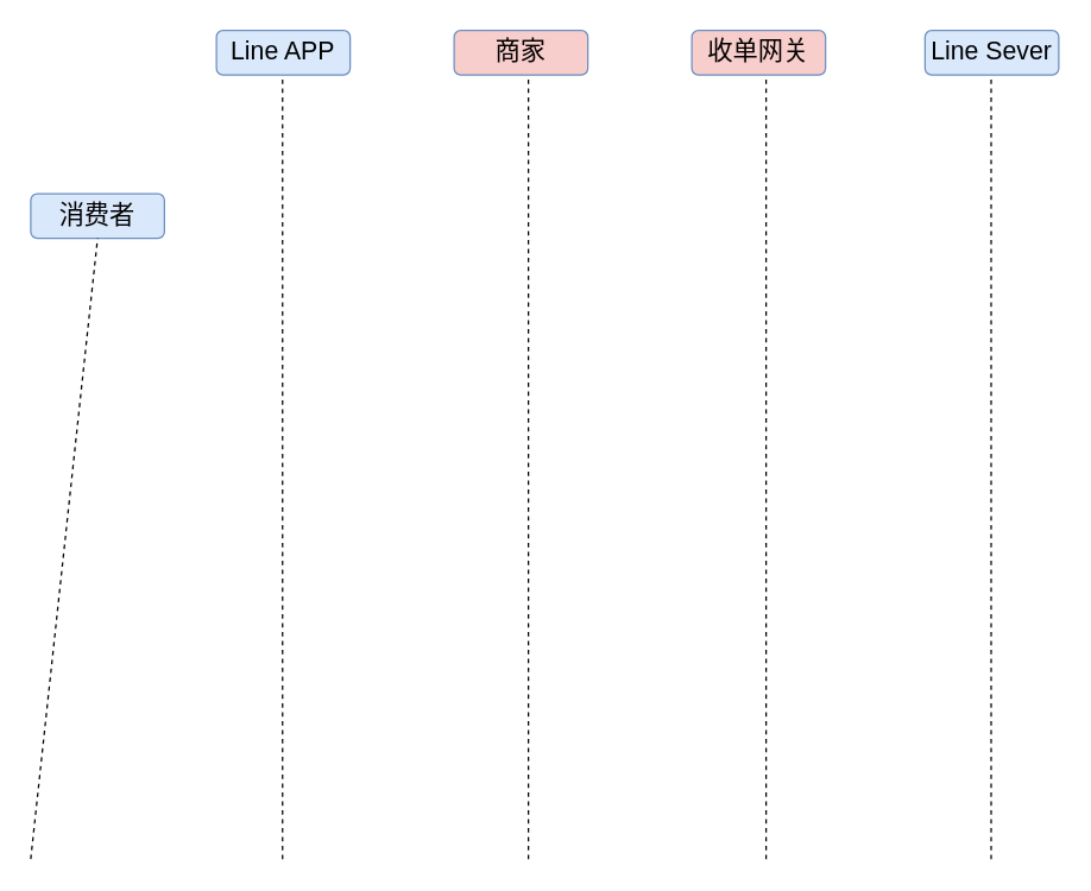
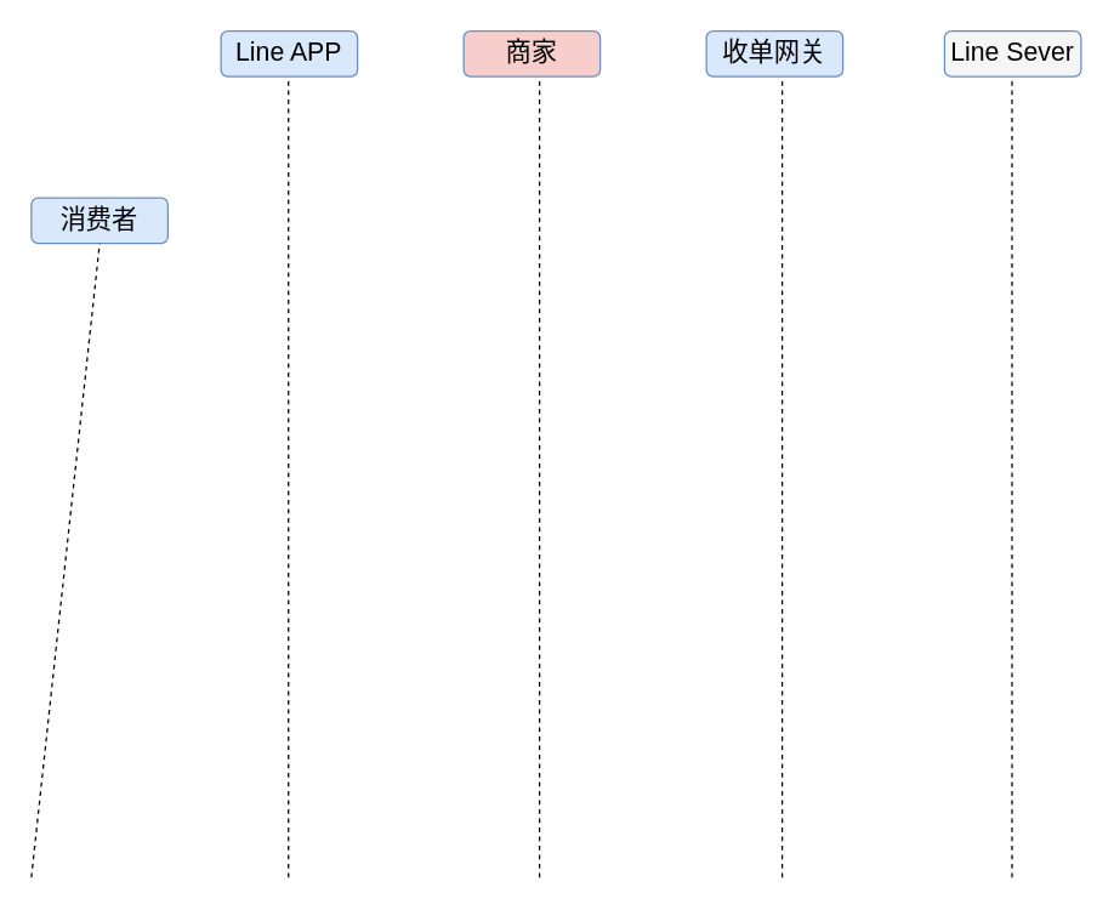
  <mxCell id="0" />
  <mxCell id="1" parent="0" />
  <mxCell id="2" value="消费者" style="rounded=1;whiteSpace=wrap;html=1;fillColor=#dae8fc;strokeColor=#6c8ebf;fontSize=17;" vertex="1" parent="1"><mxGeometry x="20" y="130" width="90" height="30" as="geometry" /></mxCell>
  <mxCell id="3" value="Line APP" style="rounded=1;whiteSpace=wrap;html=1;fillColor=#dae8fc;strokeColor=#6c8ebf;fontSize=17;" vertex="1" parent="1"><mxGeometry x="145" y="20" width="90" height="30" as="geometry" /></mxCell>
  <mxCell id="4" value="商家" style="rounded=1;whiteSpace=wrap;html=1;fillColor=#f8cecc;strokeColor=#6c8ebf;fontSize=17;" vertex="1" parent="1"><mxGeometry x="305" y="20" width="90" height="30" as="geometry" /></mxCell>
- <mxCell id="5" value="收单网关" style="rounded=1;whiteSpace=wrap;html=1;fillColor=#f8cecc;strokeColor=#6c8ebf;fontSize=17;" vertex="1" parent="1"><mxGeometry x="465" y="20" width="90" height="30" as="geometry" /></mxCell>
- <mxCell id="6" value="Line Sever" style="rounded=1;whiteSpace=wrap;html=1;fillColor=#dae8fc;strokeColor=#6c8ebf;fontSize=17;" vertex="1" parent="1"><mxGeometry x="622" y="20" width="90" height="30" as="geometry" /></mxCell>
+ <mxCell id="5" value="收单网关" style="rounded=1;whiteSpace=wrap;html=1;fillColor=#dae8fc;strokeColor=#6c8ebf;fontSize=17;" vertex="1" parent="1"><mxGeometry x="465" y="20" width="90" height="30" as="geometry" /></mxCell>
+ <mxCell id="6" value="Line Sever" style="rounded=1;whiteSpace=wrap;html=1;fillColor=#f5f5f5;strokeColor=#6c8ebf;fontSize=17;" vertex="1" parent="1"><mxGeometry x="622" y="20" width="90" height="30" as="geometry" /></mxCell>
  <mxCell id="7" value="" style="endArrow=none;dashed=1;html=1;fontSize=17;entryX=0.5;entryY=1;entryDx=0;entryDy=0;" edge="1" parent="1" target="2"><mxGeometry width="50" height="50" relative="1" as="geometry"><mxPoint x="20" y="578" as="sourcePoint" /><mxPoint x="25" y="200" as="targetPoint" /></mxGeometry></mxCell>
  <mxCell id="8" value="" style="endArrow=none;dashed=1;html=1;fontSize=17;entryX=0.5;entryY=1;entryDx=0;entryDy=0;" edge="1" parent="1"><mxGeometry width="50" height="50" relative="1" as="geometry"><mxPoint x="189.5" y="578" as="sourcePoint" /><mxPoint x="189.5" y="50" as="targetPoint" /></mxGeometry></mxCell>
  <mxCell id="9" value="" style="endArrow=none;dashed=1;html=1;fontSize=17;entryX=0.5;entryY=1;entryDx=0;entryDy=0;" edge="1" parent="1"><mxGeometry width="50" height="50" relative="1" as="geometry"><mxPoint x="355" y="578" as="sourcePoint" /><mxPoint x="355" y="50" as="targetPoint" /></mxGeometry></mxCell>
  <mxCell id="10" value="" style="endArrow=none;dashed=1;html=1;fontSize=17;entryX=0.5;entryY=1;entryDx=0;entryDy=0;" edge="1" parent="1"><mxGeometry width="50" height="50" relative="1" as="geometry"><mxPoint x="515" y="578" as="sourcePoint" /><mxPoint x="515" y="50" as="targetPoint" /></mxGeometry></mxCell>
  <mxCell id="11" value="" style="endArrow=none;dashed=1;html=1;fontSize=17;entryX=0.5;entryY=1;entryDx=0;entryDy=0;" edge="1" parent="1"><mxGeometry width="50" height="50" relative="1" as="geometry"><mxPoint x="666.5" y="578" as="sourcePoint" /><mxPoint x="666.5" y="50" as="targetPoint" /></mxGeometry></mxCell>
